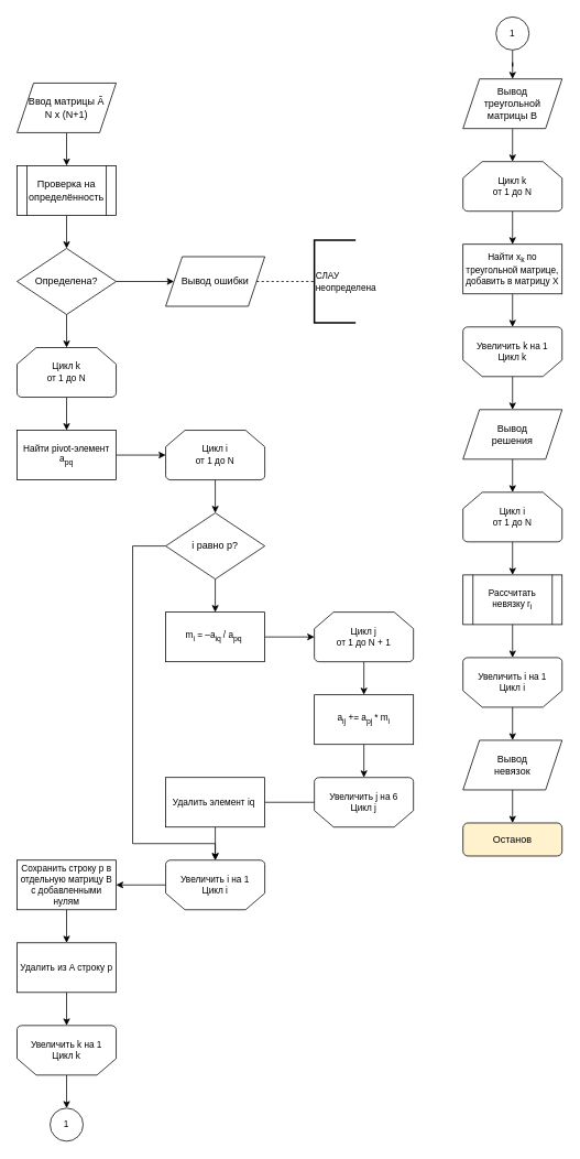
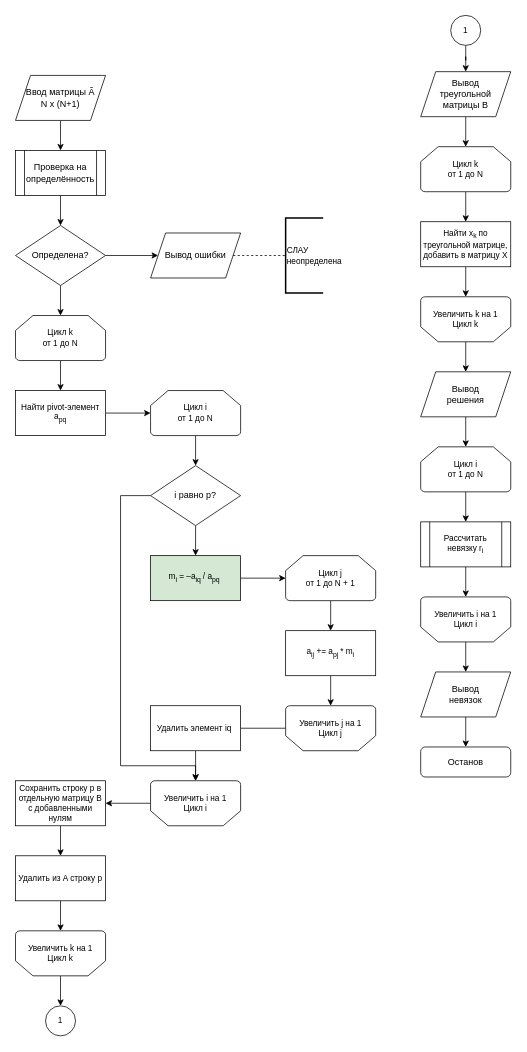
  <mxCell id="0" />
  <mxCell id="1" parent="0" />
  <mxCell id="2" value="" style="edgeStyle=orthogonalEdgeStyle;rounded=0;orthogonalLoop=1;jettySize=auto;html=1;entryX=0.5;entryY=0;entryDx=0;entryDy=0;" parent="1" source="3" target="5" edge="1"><mxGeometry relative="1" as="geometry"><mxPoint x="80.5" y="198.56" as="targetPoint" /></mxGeometry></mxCell>
  <mxCell id="3" value="Ввод матрицы Ã&lt;br&gt;N x (N+1)" style="shape=parallelogram;perimeter=parallelogramPerimeter;whiteSpace=wrap;html=1;fixedSize=1;" parent="1" vertex="1"><mxGeometry x="20" y="100" width="120" height="60" as="geometry" /></mxCell>
  <mxCell id="4" value="" style="edgeStyle=orthogonalEdgeStyle;rounded=0;orthogonalLoop=1;jettySize=auto;html=1;endArrow=classic;endFill=1;" parent="1" source="5" target="8" edge="1"><mxGeometry relative="1" as="geometry" /></mxCell>
  <mxCell id="5" value="Проверка на определённость" style="shape=process;whiteSpace=wrap;html=1;backgroundOutline=1;strokeWidth=1;" parent="1" vertex="1"><mxGeometry x="20" y="200" width="120" height="60" as="geometry" /></mxCell>
  <mxCell id="6" value="" style="edgeStyle=orthogonalEdgeStyle;rounded=0;orthogonalLoop=1;jettySize=auto;html=1;endArrow=classic;endFill=1;" parent="1" source="8" target="10" edge="1"><mxGeometry relative="1" as="geometry" /></mxCell>
  <mxCell id="7" value="" style="edgeStyle=orthogonalEdgeStyle;rounded=0;orthogonalLoop=1;jettySize=auto;html=1;fontSize=11;endArrow=classic;endFill=1;" parent="1" source="8" target="13" edge="1"><mxGeometry relative="1" as="geometry" /></mxCell>
  <mxCell id="8" value="Определена?" style="strokeWidth=1;html=1;shape=mxgraph.flowchart.decision;whiteSpace=wrap;" parent="1" vertex="1"><mxGeometry x="20" y="300" width="120" height="80" as="geometry" /></mxCell>
  <mxCell id="9" value="" style="edgeStyle=orthogonalEdgeStyle;rounded=0;orthogonalLoop=1;jettySize=auto;html=1;fontSize=11;endArrow=none;endFill=0;dashed=1;" parent="1" source="10" target="11" edge="1"><mxGeometry relative="1" as="geometry" /></mxCell>
  <mxCell id="10" value="Вывод ошибки" style="shape=parallelogram;perimeter=parallelogramPerimeter;whiteSpace=wrap;html=1;fixedSize=1;strokeWidth=1;" parent="1" vertex="1"><mxGeometry x="200" y="310" width="120" height="60" as="geometry" /></mxCell>
  <mxCell id="11" value="&lt;span style=&quot;font-size: 11px;&quot;&gt;СЛАУ &lt;br&gt;неопределена&lt;/span&gt;" style="strokeWidth=2;html=1;shape=mxgraph.flowchart.annotation_1;align=left;pointerEvents=1;rotation=0;" parent="1" vertex="1"><mxGeometry x="380" y="290" width="50" height="100" as="geometry" /></mxCell>
  <mxCell id="12" value="" style="edgeStyle=orthogonalEdgeStyle;rounded=0;orthogonalLoop=1;jettySize=auto;html=1;fontSize=11;endArrow=classic;endFill=1;" parent="1" source="13" target="15" edge="1"><mxGeometry relative="1" as="geometry" /></mxCell>
  <mxCell id="13" value="Цикл k&lt;br&gt;от 1 до N" style="strokeWidth=1;html=1;shape=mxgraph.flowchart.loop_limit;whiteSpace=wrap;fontSize=11;" parent="1" vertex="1"><mxGeometry x="20" y="420" width="120" height="60" as="geometry" /></mxCell>
  <mxCell id="14" value="" style="edgeStyle=orthogonalEdgeStyle;rounded=0;orthogonalLoop=1;jettySize=auto;html=1;fontSize=11;endArrow=classic;endFill=1;" parent="1" source="15" target="17" edge="1"><mxGeometry relative="1" as="geometry" /></mxCell>
  <mxCell id="15" value="Найти pivot-элемент a&lt;sub&gt;pq&lt;/sub&gt;" style="whiteSpace=wrap;html=1;fontSize=11;strokeWidth=1;" parent="1" vertex="1"><mxGeometry x="20" y="520" width="120" height="60" as="geometry" /></mxCell>
  <mxCell id="16" value="" style="edgeStyle=orthogonalEdgeStyle;rounded=0;orthogonalLoop=1;jettySize=auto;html=1;fontSize=11;endArrow=classic;endFill=1;" parent="1" source="17" target="24" edge="1"><mxGeometry relative="1" as="geometry" /></mxCell>
  <mxCell id="17" value="Цикл i&lt;br&gt;от 1 до N" style="strokeWidth=1;html=1;shape=mxgraph.flowchart.loop_limit;whiteSpace=wrap;fontSize=11;" parent="1" vertex="1"><mxGeometry x="200" y="520" width="120" height="60" as="geometry" /></mxCell>
  <mxCell id="18" value="" style="edgeStyle=orthogonalEdgeStyle;rounded=0;orthogonalLoop=1;jettySize=auto;html=1;fontSize=11;endArrow=classic;endFill=1;" parent="1" source="19" target="36" edge="1"><mxGeometry relative="1" as="geometry" /></mxCell>
  <mxCell id="19" value="Увеличить i на 1&lt;br&gt;Цикл i" style="strokeWidth=1;html=1;shape=mxgraph.flowchart.loop_limit;whiteSpace=wrap;fontSize=11;direction=west;" parent="1" vertex="1"><mxGeometry x="200" y="1040" width="120" height="60" as="geometry" /></mxCell>
  <mxCell id="20" value="" style="edgeStyle=orthogonalEdgeStyle;rounded=0;orthogonalLoop=1;jettySize=auto;html=1;fontSize=11;endArrow=classic;endFill=1;" parent="1" source="21" target="26" edge="1"><mxGeometry relative="1" as="geometry" /></mxCell>
- <mxCell id="21" value="m&lt;sub&gt;i&lt;/sub&gt;&amp;nbsp;= –a&lt;sub&gt;iq &lt;/sub&gt;/ a&lt;sub&gt;pq&lt;/sub&gt;&amp;nbsp;" style="rounded=0;whiteSpace=wrap;html=1;fontSize=11;strokeWidth=1;" parent="1" vertex="1"><mxGeometry x="200" y="740" width="120" height="60" as="geometry" /></mxCell>
+ <mxCell id="21" value="m&lt;sub&gt;i&lt;/sub&gt;&amp;nbsp;= –a&lt;sub&gt;iq &lt;/sub&gt;/ a&lt;sub&gt;pq&lt;/sub&gt;&amp;nbsp;" style="rounded=0;whiteSpace=wrap;html=1;fontSize=11;strokeWidth=1;fillColor=#d5e8d4;" parent="1" vertex="1"><mxGeometry x="200" y="740" width="120" height="60" as="geometry" /></mxCell>
  <mxCell id="22" value="" style="edgeStyle=orthogonalEdgeStyle;rounded=0;orthogonalLoop=1;jettySize=auto;html=1;fontSize=11;endArrow=classic;endFill=1;" parent="1" source="24" target="21" edge="1"><mxGeometry relative="1" as="geometry" /></mxCell>
  <mxCell id="23" style="edgeStyle=orthogonalEdgeStyle;rounded=0;orthogonalLoop=1;jettySize=auto;html=1;fontSize=11;endArrow=classic;endFill=1;entryX=0.5;entryY=1;entryDx=0;entryDy=0;entryPerimeter=0;" parent="1" source="24" target="19" edge="1"><mxGeometry relative="1" as="geometry"><mxPoint x="150" y="935" as="targetPoint" /><Array as="points"><mxPoint x="160" y="660" /><mxPoint x="160" y="1020" /><mxPoint x="260" y="1020" /></Array></mxGeometry></mxCell>
  <mxCell id="24" value="i равно p?" style="strokeWidth=1;html=1;shape=mxgraph.flowchart.decision;whiteSpace=wrap;" parent="1" vertex="1"><mxGeometry x="200" y="620" width="120" height="80" as="geometry" /></mxCell>
  <mxCell id="25" value="" style="edgeStyle=orthogonalEdgeStyle;rounded=0;orthogonalLoop=1;jettySize=auto;html=1;fontSize=11;endArrow=classic;endFill=1;" parent="1" source="26" target="28" edge="1"><mxGeometry relative="1" as="geometry" /></mxCell>
  <mxCell id="26" value="Цикл j&lt;br&gt;от 1 до N + 1" style="strokeWidth=1;html=1;shape=mxgraph.flowchart.loop_limit;whiteSpace=wrap;fontSize=11;" parent="1" vertex="1"><mxGeometry x="380" y="740" width="120" height="60" as="geometry" /></mxCell>
  <mxCell id="27" value="" style="edgeStyle=orthogonalEdgeStyle;rounded=0;orthogonalLoop=1;jettySize=auto;html=1;fontSize=11;endArrow=classic;endFill=1;" parent="1" source="28" target="30" edge="1"><mxGeometry relative="1" as="geometry" /></mxCell>
  <mxCell id="28" value="a&lt;sub&gt;ij&lt;/sub&gt;&amp;nbsp;+= a&lt;sub&gt;pj&amp;nbsp;&lt;/sub&gt;* m&lt;sub&gt;i&lt;/sub&gt;" style="rounded=0;whiteSpace=wrap;html=1;fontSize=11;strokeWidth=1;" parent="1" vertex="1"><mxGeometry x="380" y="840" width="120" height="60" as="geometry" /></mxCell>
  <mxCell id="29" value="" style="edgeStyle=orthogonalEdgeStyle;rounded=0;orthogonalLoop=1;jettySize=auto;html=1;fontSize=11;endArrow=none;endFill=1;" parent="1" source="30" target="32" edge="1"><mxGeometry relative="1" as="geometry" /></mxCell>
- <mxCell id="30" value="Увеличить j на 6&lt;br&gt;Цикл j" style="strokeWidth=1;html=1;shape=mxgraph.flowchart.loop_limit;whiteSpace=wrap;fontSize=11;direction=west;" parent="1" vertex="1"><mxGeometry x="380" y="940" width="120" height="60" as="geometry" /></mxCell>
+ <mxCell id="30" value="Увеличить j на 1&lt;br&gt;Цикл j" style="strokeWidth=1;html=1;shape=mxgraph.flowchart.loop_limit;whiteSpace=wrap;fontSize=11;direction=west;" parent="1" vertex="1"><mxGeometry x="380" y="940" width="120" height="60" as="geometry" /></mxCell>
  <mxCell id="31" value="" style="edgeStyle=orthogonalEdgeStyle;rounded=0;orthogonalLoop=1;jettySize=auto;html=1;fontSize=11;endArrow=classic;endFill=1;" parent="1" source="32" target="19" edge="1"><mxGeometry relative="1" as="geometry" /></mxCell>
  <mxCell id="32" value="Удалить элемент iq&amp;nbsp;" style="rounded=0;whiteSpace=wrap;html=1;fontSize=11;strokeWidth=1;" parent="1" vertex="1"><mxGeometry x="200" y="940" width="120" height="60" as="geometry" /></mxCell>
  <mxCell id="33" value="" style="edgeStyle=orthogonalEdgeStyle;rounded=0;orthogonalLoop=1;jettySize=auto;html=1;fontSize=11;endArrow=classic;endFill=1;entryX=0.5;entryY=0;entryDx=0;entryDy=0;" parent="1" source="34" target="58" edge="1"><mxGeometry relative="1" as="geometry"><mxPoint x="100" y="1325" as="targetPoint" /><Array as="points" /></mxGeometry></mxCell>
  <mxCell id="34" value="Увеличить k на 1&lt;br&gt;Цикл k" style="strokeWidth=1;html=1;shape=mxgraph.flowchart.loop_limit;whiteSpace=wrap;fontSize=11;direction=west;" parent="1" vertex="1"><mxGeometry x="20" y="1240" width="120" height="60" as="geometry" /></mxCell>
  <mxCell id="35" value="" style="edgeStyle=orthogonalEdgeStyle;rounded=0;orthogonalLoop=1;jettySize=auto;html=1;fontSize=11;endArrow=classic;endFill=1;" parent="1" source="36" target="38" edge="1"><mxGeometry relative="1" as="geometry" /></mxCell>
  <mxCell id="36" value="Сохранить строку p в отдельную матрицу B с добавленными нулям" style="rounded=0;whiteSpace=wrap;html=1;fontSize=11;strokeWidth=1;" parent="1" vertex="1"><mxGeometry x="20" y="1040" width="120" height="60" as="geometry" /></mxCell>
  <mxCell id="37" value="" style="edgeStyle=orthogonalEdgeStyle;rounded=0;orthogonalLoop=1;jettySize=auto;html=1;fontSize=11;endArrow=classic;endFill=1;" parent="1" source="38" target="34" edge="1"><mxGeometry relative="1" as="geometry" /></mxCell>
  <mxCell id="38" value="Удалить из A строку p" style="rounded=0;whiteSpace=wrap;html=1;fontSize=11;strokeWidth=1;" parent="1" vertex="1"><mxGeometry x="20" y="1140" width="120" height="60" as="geometry" /></mxCell>
  <mxCell id="39" value="" style="edgeStyle=orthogonalEdgeStyle;rounded=0;orthogonalLoop=1;jettySize=auto;html=1;fontSize=11;endArrow=classic;endFill=1;" parent="1" source="40" target="42" edge="1"><mxGeometry relative="1" as="geometry" /></mxCell>
  <mxCell id="40" value="Цикл k&lt;br&gt;от 1 до N" style="strokeWidth=1;html=1;shape=mxgraph.flowchart.loop_limit;whiteSpace=wrap;fontSize=11;" parent="1" vertex="1"><mxGeometry x="560" y="195" width="120" height="60" as="geometry" /></mxCell>
  <mxCell id="41" value="" style="edgeStyle=orthogonalEdgeStyle;rounded=0;orthogonalLoop=1;jettySize=auto;html=1;fontSize=11;endArrow=classic;endFill=1;" parent="1" source="42" target="46" edge="1"><mxGeometry relative="1" as="geometry" /></mxCell>
  <mxCell id="42" value="Найти x&lt;sub&gt;k &lt;/sub&gt;по треугольной матрице, добавить в матрицу X" style="whiteSpace=wrap;html=1;fontSize=11;strokeWidth=1;" parent="1" vertex="1"><mxGeometry x="560" y="295" width="120" height="60" as="geometry" /></mxCell>
  <mxCell id="43" value="" style="edgeStyle=orthogonalEdgeStyle;rounded=0;orthogonalLoop=1;jettySize=auto;html=1;fontSize=11;endArrow=classic;endFill=1;exitX=0.5;exitY=1;exitDx=0;exitDy=0;" parent="1" source="44" target="40" edge="1"><mxGeometry relative="1" as="geometry" /></mxCell>
  <mxCell id="44" value="Вывод &lt;br&gt;треугольной &lt;br&gt;матрицы B" style="shape=parallelogram;perimeter=parallelogramPerimeter;whiteSpace=wrap;html=1;fixedSize=1;strokeWidth=1;" parent="1" vertex="1"><mxGeometry x="560" y="95" width="120" height="60" as="geometry" /></mxCell>
  <mxCell id="45" value="" style="edgeStyle=orthogonalEdgeStyle;rounded=0;orthogonalLoop=1;jettySize=auto;html=1;fontSize=11;endArrow=classic;endFill=1;" parent="1" source="46" target="48" edge="1"><mxGeometry relative="1" as="geometry" /></mxCell>
  <mxCell id="46" value="Увеличить k на 1&lt;br&gt;Цикл k" style="strokeWidth=1;html=1;shape=mxgraph.flowchart.loop_limit;whiteSpace=wrap;fontSize=11;direction=west;" parent="1" vertex="1"><mxGeometry x="560" y="395" width="120" height="60" as="geometry" /></mxCell>
  <mxCell id="47" value="" style="edgeStyle=orthogonalEdgeStyle;rounded=0;orthogonalLoop=1;jettySize=auto;html=1;fontSize=11;endArrow=classic;endFill=1;" parent="1" source="48" target="50" edge="1"><mxGeometry relative="1" as="geometry" /></mxCell>
  <mxCell id="48" value="Вывод &lt;br&gt;решения" style="shape=parallelogram;perimeter=parallelogramPerimeter;whiteSpace=wrap;html=1;fixedSize=1;strokeWidth=1;" parent="1" vertex="1"><mxGeometry x="560" y="495" width="120" height="60" as="geometry" /></mxCell>
  <mxCell id="49" value="" style="edgeStyle=orthogonalEdgeStyle;rounded=0;orthogonalLoop=1;jettySize=auto;html=1;fontSize=11;endArrow=classic;endFill=1;entryX=0.5;entryY=0;entryDx=0;entryDy=0;entryPerimeter=0;" parent="1" source="50" target="52" edge="1"><mxGeometry relative="1" as="geometry"><mxPoint x="620" y="695" as="targetPoint" /></mxGeometry></mxCell>
  <mxCell id="50" value="Цикл i&lt;br&gt;от 1 до N" style="strokeWidth=1;html=1;shape=mxgraph.flowchart.loop_limit;whiteSpace=wrap;fontSize=11;" parent="1" vertex="1"><mxGeometry x="560" y="595" width="120" height="60" as="geometry" /></mxCell>
  <mxCell id="51" value="" style="edgeStyle=orthogonalEdgeStyle;rounded=0;orthogonalLoop=1;jettySize=auto;html=1;fontSize=11;endArrow=classic;endFill=1;" parent="1" source="52" target="54" edge="1"><mxGeometry relative="1" as="geometry" /></mxCell>
  <mxCell id="52" value="&lt;span style=&quot;&quot;&gt;Рассчитать невязку r&lt;/span&gt;&lt;sub style=&quot;&quot;&gt;i&lt;/sub&gt;" style="shape=process;whiteSpace=wrap;html=1;backgroundOutline=1;fontSize=11;strokeWidth=1;" parent="1" vertex="1"><mxGeometry x="560" y="695" width="120" height="60" as="geometry" /></mxCell>
  <mxCell id="53" value="" style="edgeStyle=orthogonalEdgeStyle;rounded=0;orthogonalLoop=1;jettySize=auto;html=1;fontSize=11;endArrow=classic;endFill=1;" parent="1" source="54" target="56" edge="1"><mxGeometry relative="1" as="geometry" /></mxCell>
  <mxCell id="54" value="Увеличить i на 1&lt;br&gt;Цикл i" style="strokeWidth=1;html=1;shape=mxgraph.flowchart.loop_limit;whiteSpace=wrap;fontSize=11;direction=west;" parent="1" vertex="1"><mxGeometry x="560" y="795" width="120" height="60" as="geometry" /></mxCell>
  <mxCell id="55" value="" style="edgeStyle=orthogonalEdgeStyle;rounded=0;orthogonalLoop=1;jettySize=auto;html=1;fontSize=11;endArrow=classic;endFill=1;" parent="1" source="56" target="57" edge="1"><mxGeometry relative="1" as="geometry" /></mxCell>
  <mxCell id="56" value="Вывод &lt;br&gt;невязок" style="shape=parallelogram;perimeter=parallelogramPerimeter;whiteSpace=wrap;html=1;fixedSize=1;strokeWidth=1;" parent="1" vertex="1"><mxGeometry x="560" y="895" width="120" height="60" as="geometry" /></mxCell>
- <mxCell id="57" value="Останов" style="rounded=1;whiteSpace=wrap;html=1;fontSize=12;glass=0;strokeWidth=1;shadow=0;fillColor=#fff2cc;" parent="1" vertex="1"><mxGeometry x="560" y="995" width="120" height="40" as="geometry" /></mxCell>
+ <mxCell id="57" value="Останов" style="rounded=1;whiteSpace=wrap;html=1;fontSize=12;glass=0;strokeWidth=1;shadow=0;" parent="1" vertex="1"><mxGeometry x="560" y="995" width="120" height="40" as="geometry" /></mxCell>
  <mxCell id="58" value="1" style="ellipse;whiteSpace=wrap;html=1;aspect=fixed;fontSize=11;strokeWidth=1;" parent="1" vertex="1"><mxGeometry x="60" y="1340" width="40" height="40" as="geometry" /></mxCell>
  <mxCell id="59" value="" style="edgeStyle=orthogonalEdgeStyle;rounded=0;orthogonalLoop=1;jettySize=auto;html=1;fontSize=11;endArrow=classic;endFill=1;" parent="1" source="60" target="44" edge="1"><mxGeometry relative="1" as="geometry" /></mxCell>
  <mxCell id="60" value="1" style="ellipse;whiteSpace=wrap;html=1;aspect=fixed;fontSize=11;strokeWidth=1;" parent="1" vertex="1"><mxGeometry x="600" y="20" width="40" height="40" as="geometry" /></mxCell>
